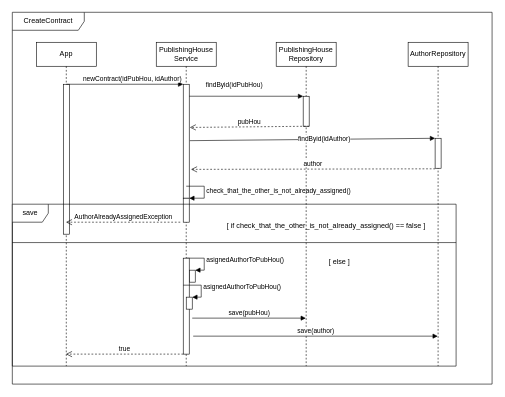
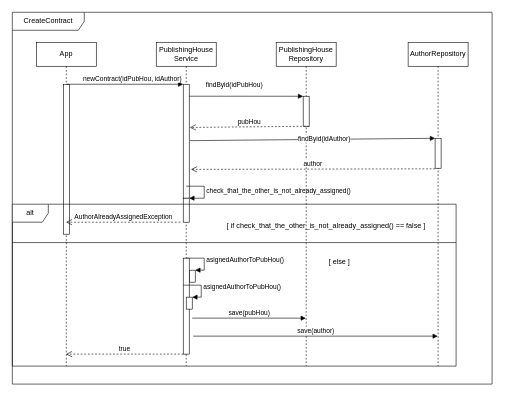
  <mxCell id="0" />
  <mxCell id="1" parent="0" />
  <mxCell id="2" value="CreateContract" style="shape=umlFrame;whiteSpace=wrap;html=1;width=120;height=30;" parent="1" vertex="1"><mxGeometry x="20" y="20" width="800" height="620" as="geometry" /></mxCell>
  <mxCell id="3" value="App" style="shape=umlLifeline;perimeter=lifelinePerimeter;whiteSpace=wrap;html=1;container=1;collapsible=0;recursiveResize=0;outlineConnect=0;" parent="1" vertex="1"><mxGeometry x="60" y="70" width="100" height="540" as="geometry" /></mxCell>
  <mxCell id="4" value="" style="html=1;points=[];perimeter=orthogonalPerimeter;" parent="3" vertex="1"><mxGeometry x="45" y="70" width="10" height="250" as="geometry" /></mxCell>
  <mxCell id="5" value="&lt;div&gt;PublishingHouse&lt;/div&gt;&lt;div&gt;Service&lt;/div&gt;" style="shape=umlLifeline;perimeter=lifelinePerimeter;whiteSpace=wrap;html=1;container=1;collapsible=0;recursiveResize=0;outlineConnect=0;" parent="1" vertex="1"><mxGeometry x="260" y="70" width="100" height="540" as="geometry" /></mxCell>
  <mxCell id="6" value="" style="html=1;points=[];perimeter=orthogonalPerimeter;" parent="5" vertex="1"><mxGeometry x="45" y="70" width="10" height="190" as="geometry" /></mxCell>
  <mxCell id="7" value="" style="html=1;points=[];perimeter=orthogonalPerimeter;" parent="5" vertex="1"><mxGeometry x="45" y="260" width="10" height="40" as="geometry" /></mxCell>
  <mxCell id="8" value="&lt;div&gt;check_that_the_other_is_not_already_assigned()&lt;/div&gt;" style="edgeStyle=orthogonalEdgeStyle;html=1;align=left;spacingLeft=2;endArrow=block;rounded=0;entryX=1;entryY=0;" parent="5" target="7" edge="1"><mxGeometry relative="1" as="geometry"><mxPoint x="50" y="240" as="sourcePoint" /><Array as="points"><mxPoint x="80" y="240" /></Array></mxGeometry></mxCell>
  <mxCell id="9" value="AuthorAlreadyAssignedException" style="html=1;verticalAlign=bottom;endArrow=open;dashed=1;endSize=8;rounded=0;" parent="5" target="3" edge="1"><mxGeometry relative="1" as="geometry"><mxPoint x="40" y="300" as="sourcePoint" /><mxPoint x="-40" y="300" as="targetPoint" /></mxGeometry></mxCell>
  <mxCell id="10" value="" style="html=1;points=[];perimeter=orthogonalPerimeter;" parent="5" vertex="1"><mxGeometry x="55" y="380" width="10" height="20" as="geometry" /></mxCell>
  <mxCell id="11" value="asignedAuthorToPubHou()" style="edgeStyle=orthogonalEdgeStyle;html=1;align=left;spacingLeft=2;endArrow=block;rounded=0;entryX=1;entryY=0;" parent="5" target="10" edge="1"><mxGeometry relative="1" as="geometry"><mxPoint x="50" y="360" as="sourcePoint" /><Array as="points"><mxPoint x="80" y="360" /></Array></mxGeometry></mxCell>
  <mxCell id="12" value="" style="html=1;points=[];perimeter=orthogonalPerimeter;" parent="5" vertex="1"><mxGeometry x="45" y="360" width="10" height="160" as="geometry" /></mxCell>
  <mxCell id="13" value="" style="html=1;points=[];perimeter=orthogonalPerimeter;" parent="5" vertex="1"><mxGeometry x="50" y="425" width="10" height="20" as="geometry" /></mxCell>
  <mxCell id="14" value="asignedAuthorToPubHou()" style="edgeStyle=orthogonalEdgeStyle;html=1;align=left;spacingLeft=2;endArrow=block;rounded=0;entryX=1;entryY=0;" parent="5" target="13" edge="1"><mxGeometry relative="1" as="geometry"><mxPoint x="45" y="405" as="sourcePoint" /><Array as="points"><mxPoint x="75" y="405" /></Array></mxGeometry></mxCell>
  <mxCell id="15" value="AuthorRepository" style="shape=umlLifeline;perimeter=lifelinePerimeter;whiteSpace=wrap;html=1;container=1;collapsible=0;recursiveResize=0;outlineConnect=0;" parent="1" vertex="1"><mxGeometry x="680" y="70" width="100" height="540" as="geometry" /></mxCell>
  <mxCell id="16" value="" style="html=1;points=[];perimeter=orthogonalPerimeter;" parent="15" vertex="1"><mxGeometry x="45" y="160.05" width="10" height="50" as="geometry" /></mxCell>
  <mxCell id="17" value="&lt;div&gt;PublishingHouse&lt;/div&gt;&lt;div&gt;Repository&lt;br&gt;&lt;/div&gt;" style="shape=umlLifeline;perimeter=lifelinePerimeter;whiteSpace=wrap;html=1;container=1;collapsible=0;recursiveResize=0;outlineConnect=0;" parent="1" vertex="1"><mxGeometry x="460" y="70" width="100" height="540" as="geometry" /></mxCell>
  <mxCell id="18" value="" style="html=1;points=[];perimeter=orthogonalPerimeter;" parent="17" vertex="1"><mxGeometry x="45" y="90" width="10" height="50" as="geometry" /></mxCell>
  <mxCell id="19" value="pubHou" style="html=1;verticalAlign=bottom;endArrow=open;dashed=1;endSize=8;rounded=0;entryX=1.1;entryY=0.379;entryDx=0;entryDy=0;entryPerimeter=0;" parent="17" target="6" edge="1"><mxGeometry relative="1" as="geometry"><mxPoint x="55" y="140" as="sourcePoint" /><mxPoint x="-25" y="140" as="targetPoint" /></mxGeometry></mxCell>
  <mxCell id="20" value="&lt;div&gt;newContract(idPubHou, idAuthor)&lt;/div&gt;" style="html=1;verticalAlign=bottom;endArrow=block;rounded=0;" parent="1" target="6" edge="1"><mxGeometry x="0.128" width="80" relative="1" as="geometry"><mxPoint x="110" y="140" as="sourcePoint" /><mxPoint x="190" y="140" as="targetPoint" /><mxPoint as="offset" /></mxGeometry></mxCell>
  <mxCell id="21" value="findByid(idPubHou)" style="html=1;verticalAlign=bottom;endArrow=block;rounded=0;exitX=1;exitY=0.105;exitDx=0;exitDy=0;exitPerimeter=0;" parent="1" source="6" edge="1"><mxGeometry x="-0.211" y="10" width="80" relative="1" as="geometry"><mxPoint x="320" y="160" as="sourcePoint" /><mxPoint x="505" y="160" as="targetPoint" /><mxPoint as="offset" /></mxGeometry></mxCell>
  <mxCell id="22" value="&lt;div&gt;findByid(idAuthor)&lt;/div&gt;" style="html=1;verticalAlign=bottom;endArrow=block;rounded=0;exitX=1.1;exitY=0.495;exitDx=0;exitDy=0;exitPerimeter=0;" parent="1" source="6" edge="1"><mxGeometry x="0.095" y="-8" width="80" relative="1" as="geometry"><mxPoint x="535" y="230.05" as="sourcePoint" /><mxPoint x="725" y="230.1" as="targetPoint" /><mxPoint as="offset" /></mxGeometry></mxCell>
  <mxCell id="23" value="author" style="html=1;verticalAlign=bottom;endArrow=open;dashed=1;endSize=8;rounded=0;entryX=1.3;entryY=0.747;entryDx=0;entryDy=0;entryPerimeter=0;exitX=0;exitY=1.019;exitDx=0;exitDy=0;exitPerimeter=0;" parent="1" source="16" target="6" edge="1"><mxGeometry relative="1" as="geometry"><mxPoint x="740" y="280.05" as="sourcePoint" /><mxPoint x="541" y="282.06" as="targetPoint" /></mxGeometry></mxCell>
  <mxCell id="24" value="" style="line;strokeWidth=1;fillColor=none;align=left;verticalAlign=middle;spacingTop=-1;spacingLeft=3;spacingRight=3;rotatable=0;labelPosition=right;points=[];portConstraint=eastwest;" parent="1" vertex="1"><mxGeometry x="20" y="400" width="740" height="8" as="geometry" /></mxCell>
  <mxCell id="25" value="" style="shape=table;startSize=0;container=1;collapsible=1;childLayout=tableLayout;fixedRows=1;rowLines=0;fontStyle=0;align=center;resizeLast=1;strokeColor=none;fillColor=none;collapsible=0;" parent="1" vertex="1"><mxGeometry x="340" y="360" width="390" height="30" as="geometry" /></mxCell>
  <mxCell id="26" value="" style="shape=tableRow;horizontal=0;startSize=0;swimlaneHead=0;swimlaneBody=0;fillColor=none;collapsible=0;dropTarget=0;points=[[0,0.5],[1,0.5]];portConstraint=eastwest;top=0;left=0;right=0;bottom=0;" parent="25" vertex="1"><mxGeometry width="390" height="30" as="geometry" /></mxCell>
  <mxCell id="27" value="" style="shape=partialRectangle;connectable=0;fillColor=none;top=0;left=0;bottom=0;right=0;editable=1;overflow=hidden;" parent="26" vertex="1"><mxGeometry width="30" height="30" as="geometry"><mxRectangle width="30" height="30" as="alternateBounds" /></mxGeometry></mxCell>
  <mxCell id="28" value="[ if check_that_the_other_is_not_already_assigned() == false ]" style="shape=partialRectangle;connectable=0;fillColor=none;top=0;left=0;bottom=0;right=0;align=left;spacingLeft=6;overflow=hidden;" parent="26" vertex="1"><mxGeometry x="30" width="360" height="30" as="geometry"><mxRectangle width="360" height="30" as="alternateBounds" /></mxGeometry></mxCell>
  <mxCell id="29" value="" style="shape=table;startSize=0;container=1;collapsible=1;childLayout=tableLayout;fixedRows=1;rowLines=0;fontStyle=0;align=center;resizeLast=1;strokeColor=none;fillColor=none;collapsible=0;" parent="1" vertex="1"><mxGeometry x="510" y="420" width="230" height="30" as="geometry" /></mxCell>
  <mxCell id="30" value="" style="shape=tableRow;horizontal=0;startSize=0;swimlaneHead=0;swimlaneBody=0;fillColor=none;collapsible=0;dropTarget=0;points=[[0,0.5],[1,0.5]];portConstraint=eastwest;top=0;left=0;right=0;bottom=0;" parent="29" vertex="1"><mxGeometry width="230" height="30" as="geometry" /></mxCell>
  <mxCell id="31" value="" style="shape=partialRectangle;connectable=0;fillColor=none;top=0;left=0;bottom=0;right=0;editable=1;overflow=hidden;" parent="30" vertex="1"><mxGeometry width="30" height="30" as="geometry"><mxRectangle width="30" height="30" as="alternateBounds" /></mxGeometry></mxCell>
  <mxCell id="32" value="[ else ]" style="shape=partialRectangle;connectable=0;fillColor=none;top=0;left=0;bottom=0;right=0;align=left;spacingLeft=6;overflow=hidden;" parent="30" vertex="1"><mxGeometry x="30" width="200" height="30" as="geometry"><mxRectangle width="200" height="30" as="alternateBounds" /></mxGeometry></mxCell>
  <mxCell id="33" value="save(pubHou)" style="html=1;verticalAlign=bottom;endArrow=block;rounded=0;" parent="1" target="17" edge="1"><mxGeometry width="80" relative="1" as="geometry"><mxPoint x="320" y="530" as="sourcePoint" /><mxPoint x="400" y="540" as="targetPoint" /></mxGeometry></mxCell>
  <mxCell id="34" value="save(author)" style="html=1;verticalAlign=bottom;endArrow=block;rounded=0;exitX=0.377;exitY=0.871;exitDx=0;exitDy=0;exitPerimeter=0;" parent="1" edge="1"><mxGeometry width="80" relative="1" as="geometry"><mxPoint x="321.6" y="560.02" as="sourcePoint" /><mxPoint x="729.5" y="560.02" as="targetPoint" /></mxGeometry></mxCell>
  <mxCell id="35" value="true" style="html=1;verticalAlign=bottom;endArrow=open;dashed=1;endSize=8;rounded=0;exitX=0;exitY=1;exitDx=0;exitDy=0;exitPerimeter=0;" parent="1" source="12" target="3" edge="1"><mxGeometry relative="1" as="geometry"><mxPoint x="305" y="550" as="sourcePoint" /><mxPoint x="225" y="550" as="targetPoint" /></mxGeometry></mxCell>
- <mxCell id="36" value="save" style="shape=umlFrame;whiteSpace=wrap;html=1;" vertex="1" parent="1"><mxGeometry x="20" y="340" width="740" height="270" as="geometry" /></mxCell>
+ <mxCell id="36" value="alt" style="shape=umlFrame;whiteSpace=wrap;html=1;" vertex="1" parent="1"><mxGeometry x="20" y="340" width="740" height="270" as="geometry" /></mxCell>
